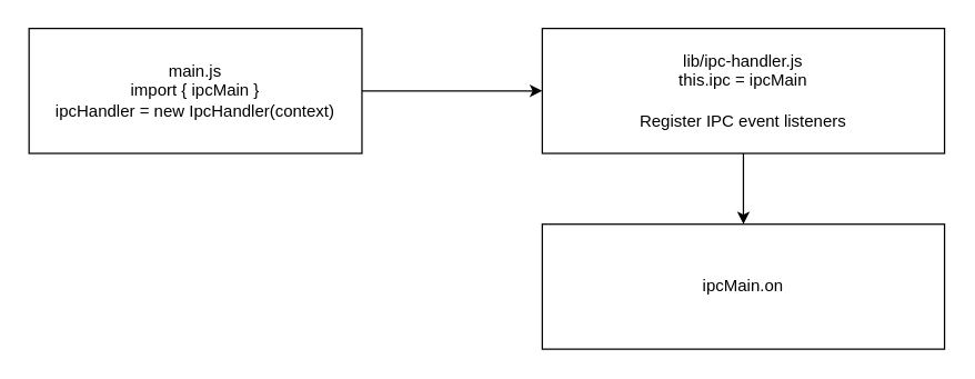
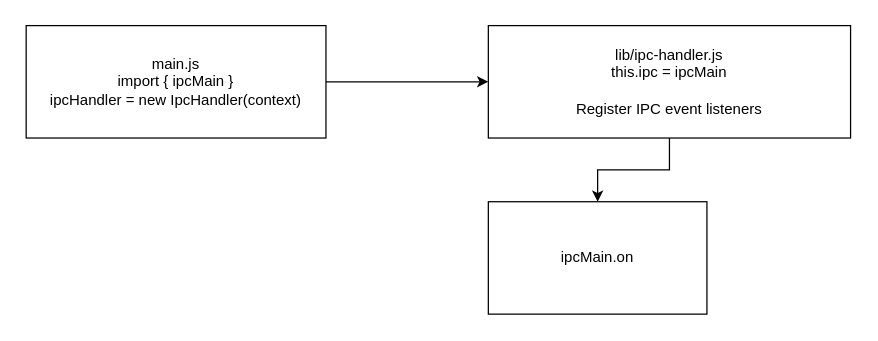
  <mxCell id="0" />
  <mxCell id="1" parent="0" />
  <mxCell id="2" style="edgeStyle=orthogonalEdgeStyle;rounded=0;orthogonalLoop=1;jettySize=auto;html=1;exitX=1;exitY=0.5;exitDx=0;exitDy=0;entryX=0;entryY=0.5;entryDx=0;entryDy=0;" edge="1" parent="1" source="3" target="5"><mxGeometry relative="1" as="geometry" /></mxCell>
  <mxCell id="3" value="main.js&lt;br&gt;import { ipcMain }&lt;br&gt;ipcHandler = new IpcHandler(context)" style="rounded=0;whiteSpace=wrap;html=1;" vertex="1" parent="1"><mxGeometry x="20" y="20" width="240" height="90" as="geometry" /></mxCell>
  <mxCell id="4" style="edgeStyle=orthogonalEdgeStyle;rounded=0;orthogonalLoop=1;jettySize=auto;html=1;exitX=0.5;exitY=1;exitDx=0;exitDy=0;entryX=0.5;entryY=0;entryDx=0;entryDy=0;" edge="1" parent="1" source="5" target="6"><mxGeometry relative="1" as="geometry" /></mxCell>
  <mxCell id="5" value="lib/ipc-handler.js&lt;br&gt;this.ipc = ipcMain&lt;br&gt;&lt;br&gt;Register IPC event listeners" style="rounded=0;whiteSpace=wrap;html=1;" vertex="1" parent="1"><mxGeometry x="390" y="20" width="290" height="90" as="geometry" /></mxCell>
- <mxCell id="6" value="ipcMain.on" style="rounded=0;whiteSpace=wrap;html=1;" vertex="1" parent="1"><mxGeometry x="390" y="161" width="290" height="90" as="geometry" /></mxCell>
+ <mxCell id="6" value="ipcMain.on" style="rounded=0;whiteSpace=wrap;html=1;" vertex="1" parent="1"><mxGeometry x="390" y="161" width="175" height="90" as="geometry" /></mxCell>
